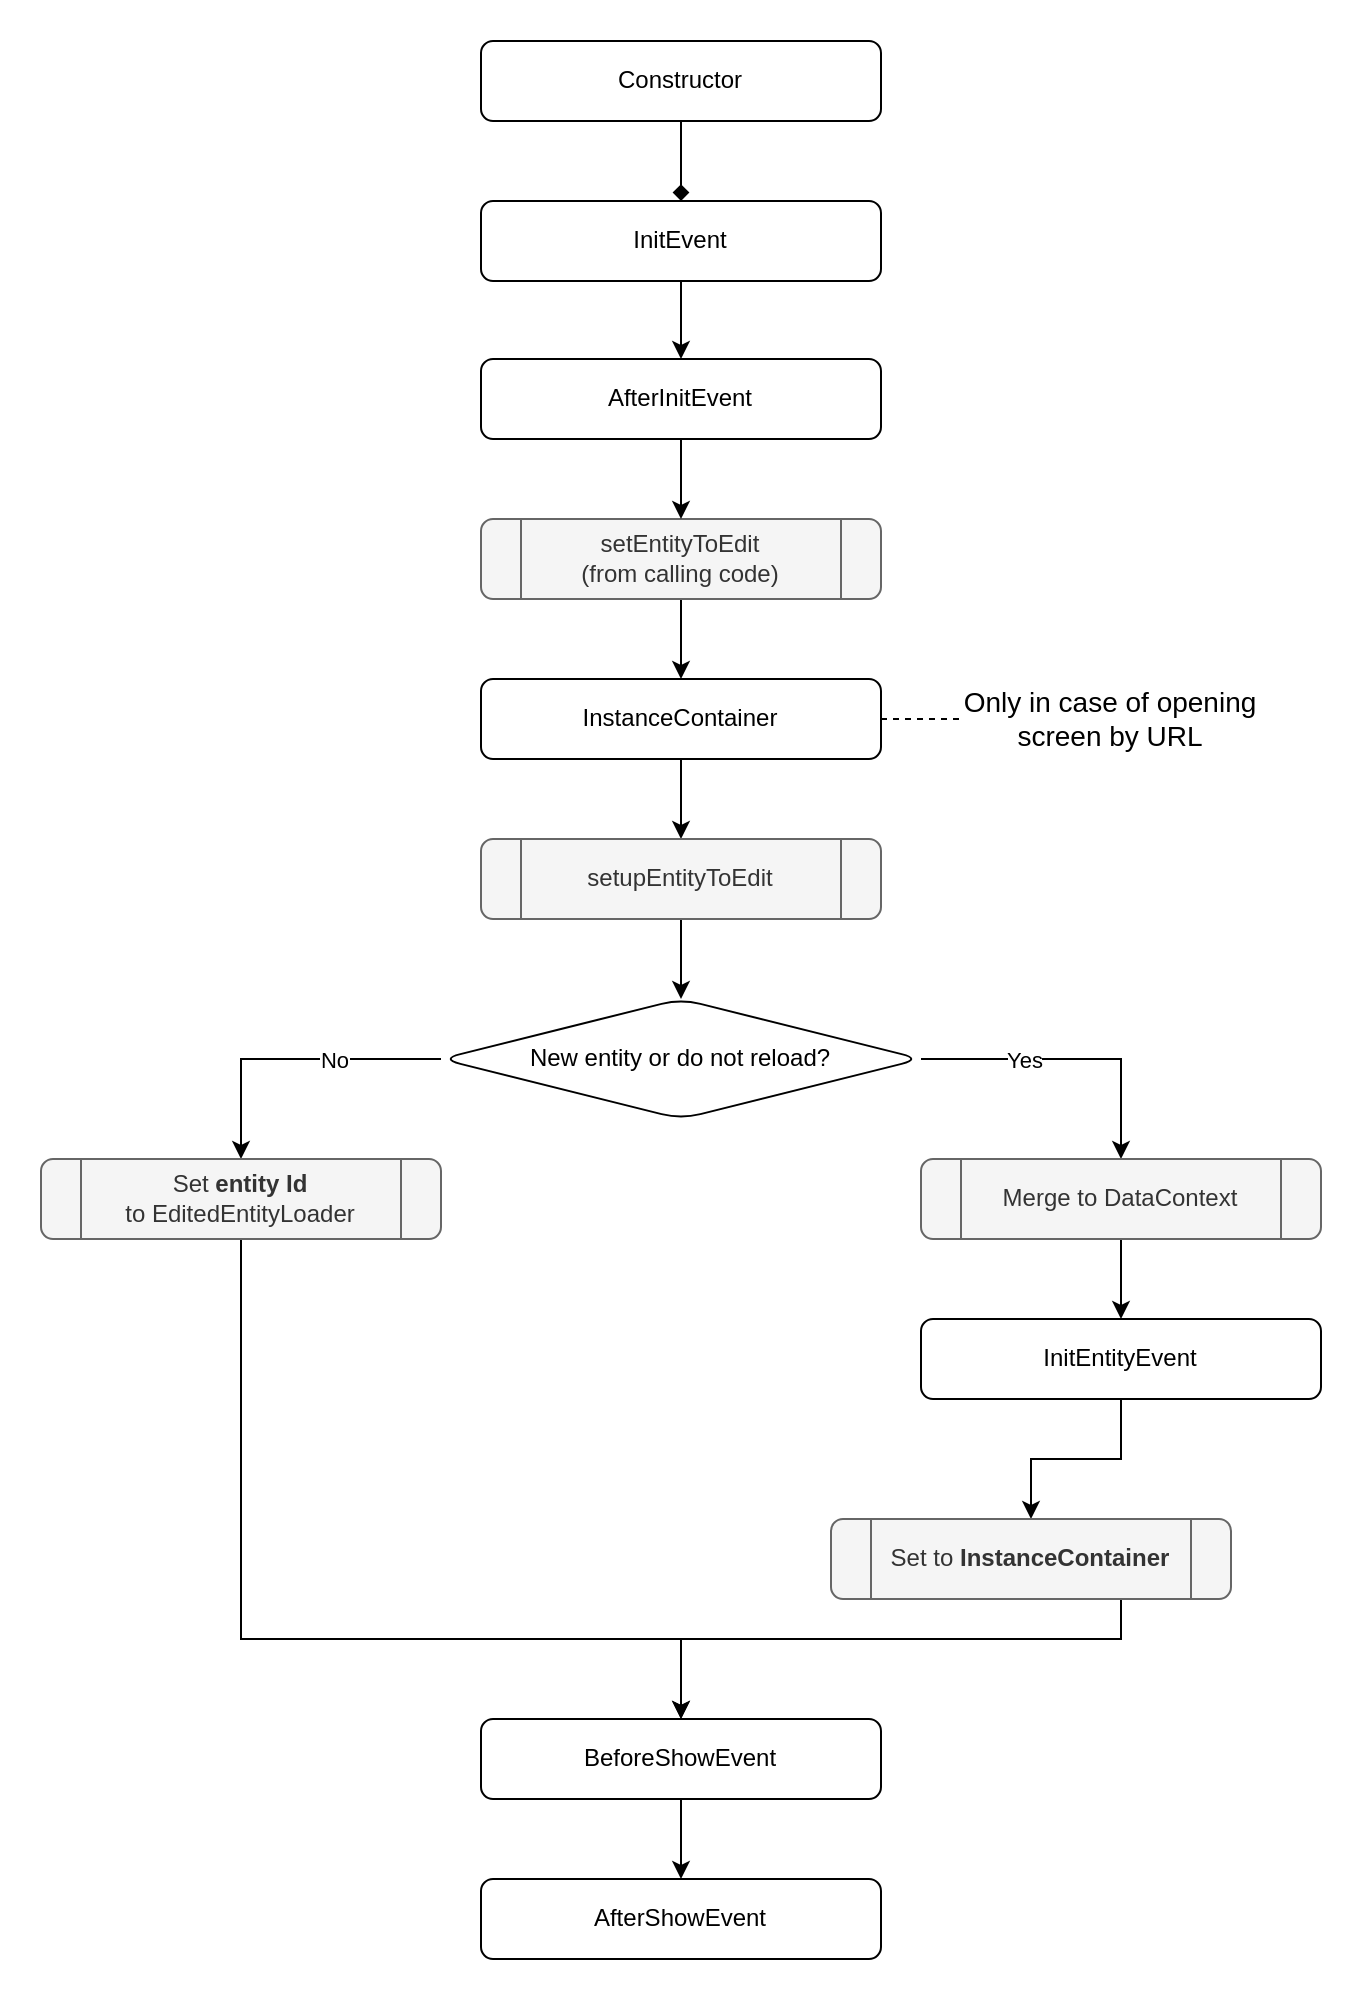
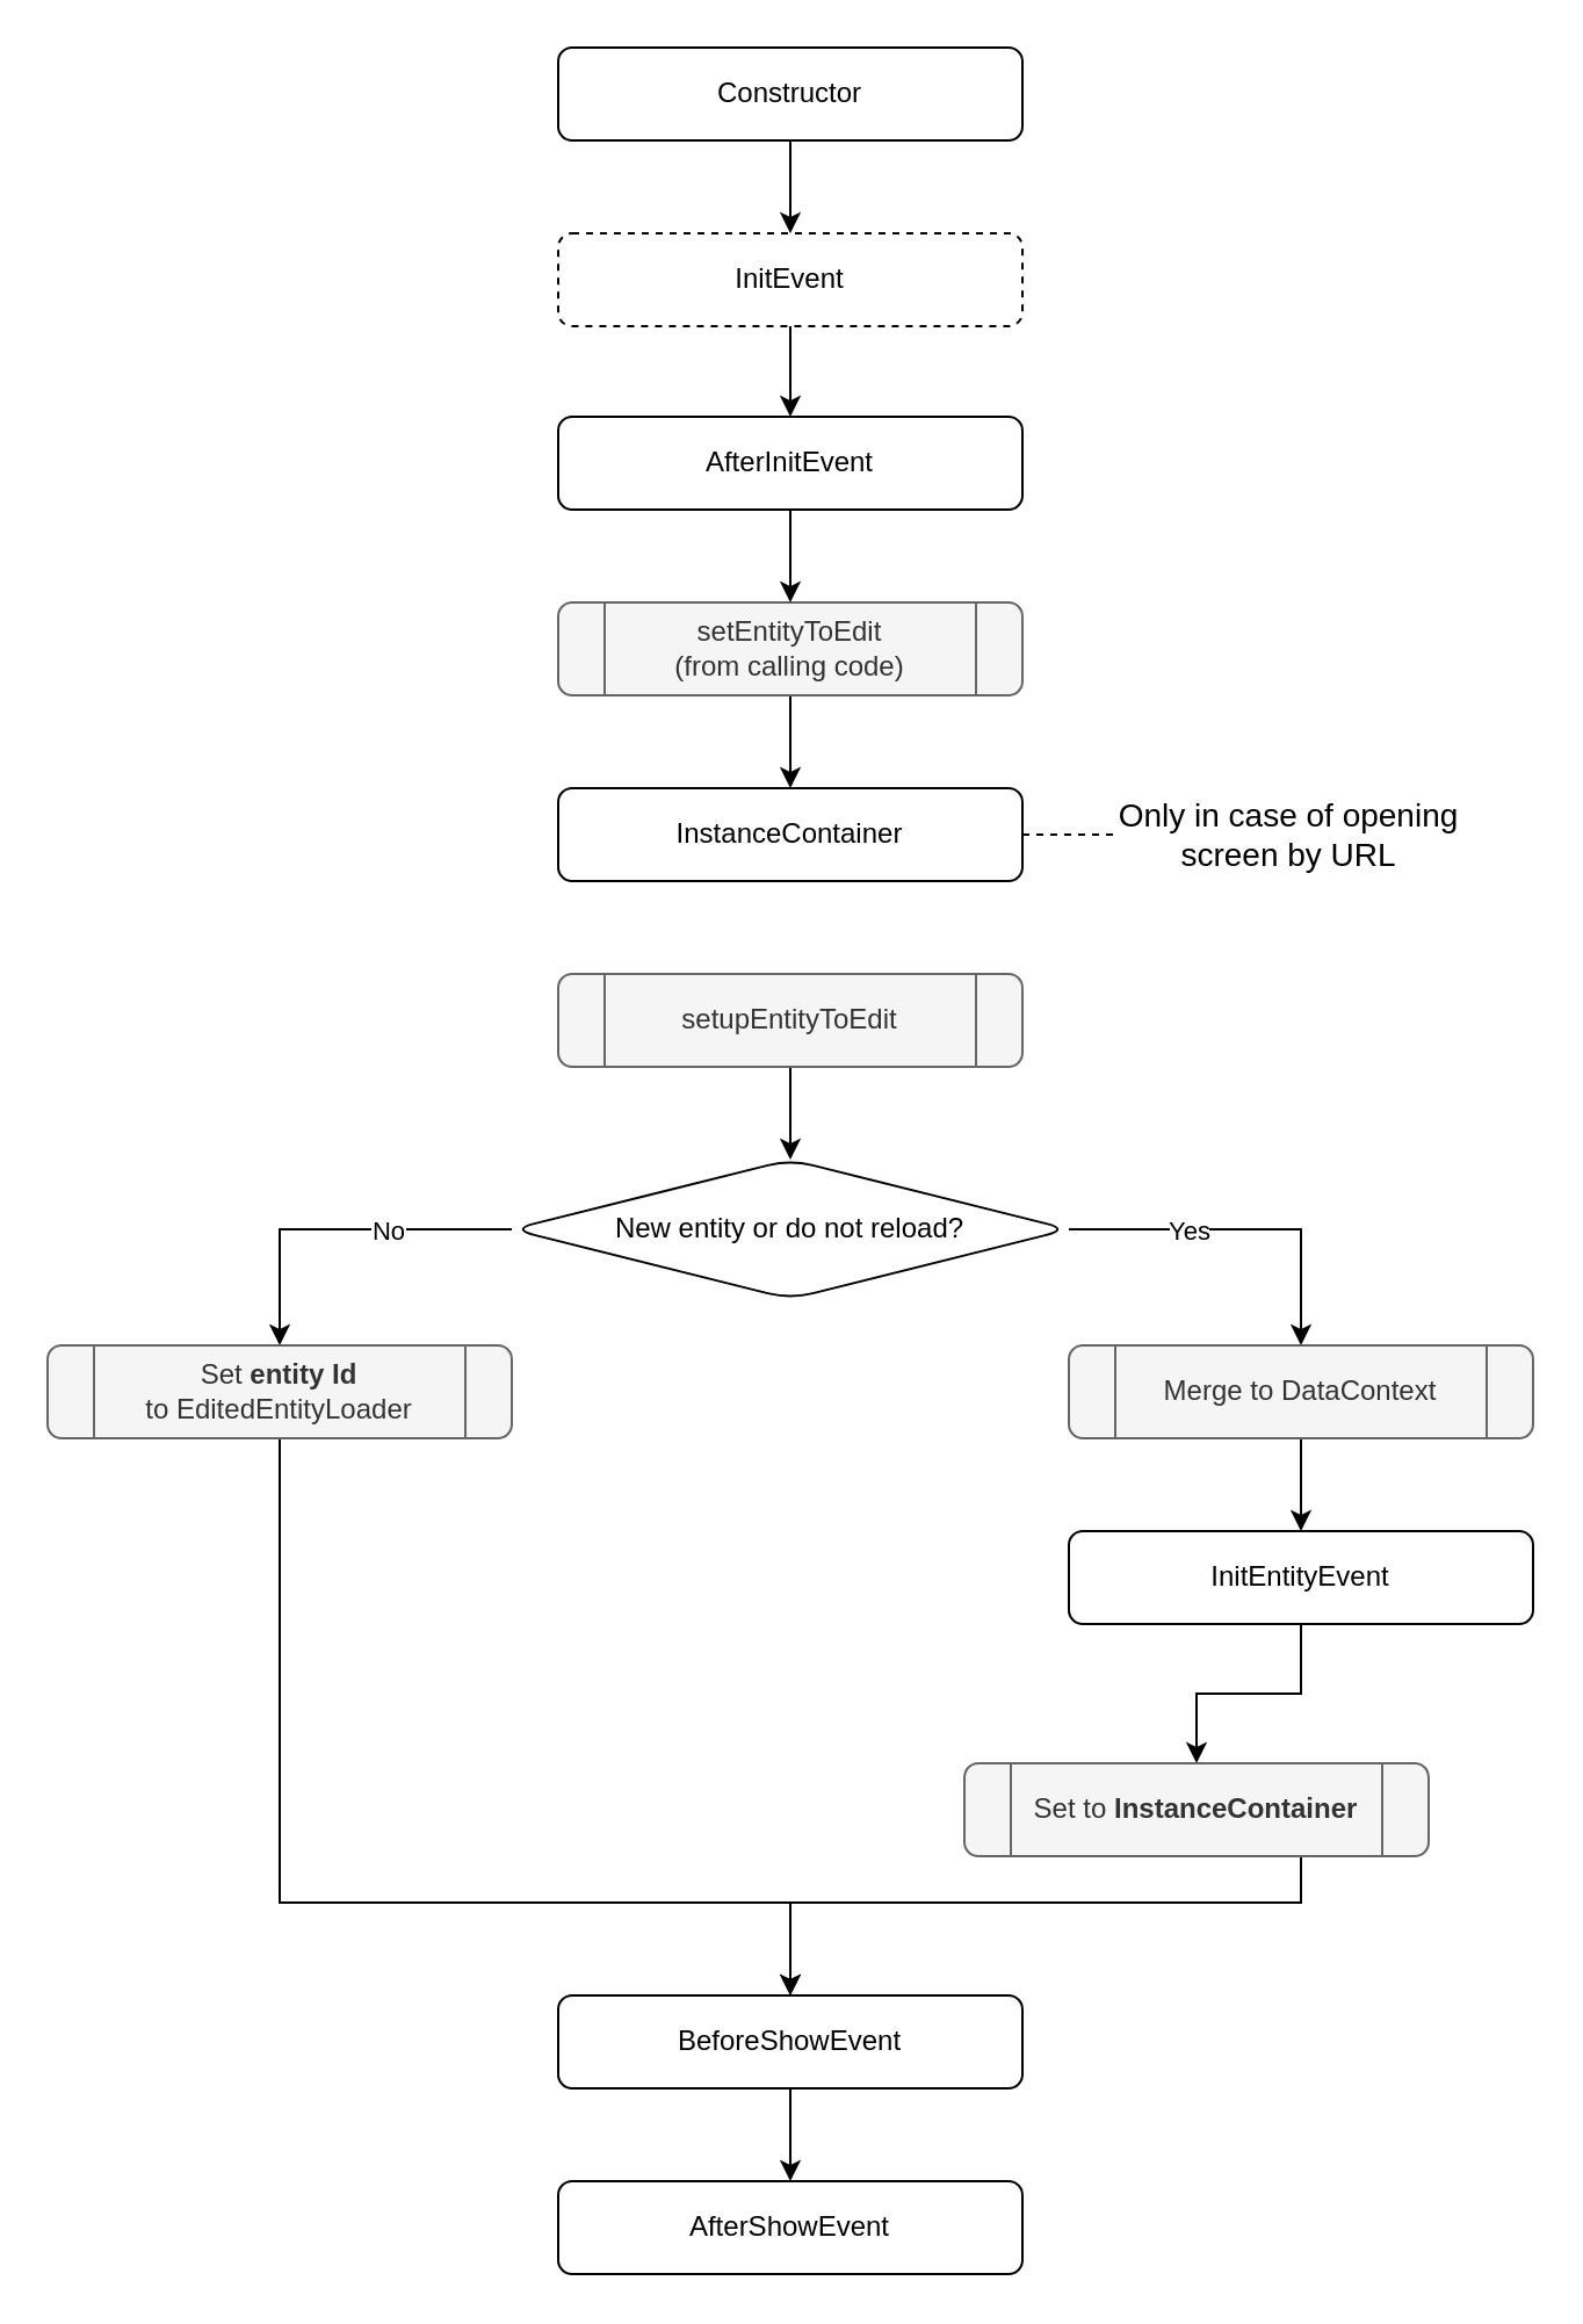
  <mxCell id="0" />
  <mxCell id="1" parent="0" />
- <mxCell id="2" value="" style="edgeStyle=orthogonalEdgeStyle;rounded=0;orthogonalLoop=1;jettySize=auto;html=1;endArrow=diamond;" parent="1" source="3" target="5" edge="1"><mxGeometry relative="1" as="geometry" /></mxCell>
+ <mxCell id="2" value="" style="edgeStyle=orthogonalEdgeStyle;rounded=0;orthogonalLoop=1;jettySize=auto;html=1;" parent="1" source="3" target="5" edge="1"><mxGeometry relative="1" as="geometry" /></mxCell>
  <mxCell id="3" value="Constructor" style="rounded=1;whiteSpace=wrap;html=1;fontSize=12;glass=0;strokeWidth=1;shadow=0;" parent="1" vertex="1"><mxGeometry x="240" y="20" width="200" height="40" as="geometry" /></mxCell>
  <mxCell id="4" style="edgeStyle=orthogonalEdgeStyle;rounded=0;orthogonalLoop=1;jettySize=auto;html=1;entryX=0.5;entryY=0;entryDx=0;entryDy=0;" edge="1" parent="1" source="5" target="25"><mxGeometry relative="1" as="geometry" /></mxCell>
- <mxCell id="5" value="InitEvent" style="rounded=1;whiteSpace=wrap;html=1;" parent="1" vertex="1"><mxGeometry x="240" y="100" width="200" height="40" as="geometry" /></mxCell>
+ <mxCell id="5" value="InitEvent" style="rounded=1;whiteSpace=wrap;html=1;dashed=1;" parent="1" vertex="1"><mxGeometry x="240" y="100" width="200" height="40" as="geometry" /></mxCell>
  <mxCell id="6" style="edgeStyle=orthogonalEdgeStyle;rounded=0;orthogonalLoop=1;jettySize=auto;html=1;entryX=0.5;entryY=0;entryDx=0;entryDy=0;" parent="1" source="7" target="8" edge="1"><mxGeometry relative="1" as="geometry" /></mxCell>
  <mxCell id="7" value="BeforeShowEvent" style="whiteSpace=wrap;html=1;rounded=1;" parent="1" vertex="1"><mxGeometry x="240" y="859" width="200" height="40" as="geometry" /></mxCell>
  <mxCell id="8" value="AfterShowEvent" style="whiteSpace=wrap;html=1;rounded=1;" parent="1" vertex="1"><mxGeometry x="240" y="939" width="200" height="40" as="geometry" /></mxCell>
  <mxCell id="9" style="edgeStyle=orthogonalEdgeStyle;rounded=0;orthogonalLoop=1;jettySize=auto;html=1;entryX=0.5;entryY=0;entryDx=0;entryDy=0;" edge="1" parent="1" source="10" target="27"><mxGeometry relative="1" as="geometry" /></mxCell>
  <mxCell id="10" value="setEntityToEdit&lt;div&gt;&lt;div&gt;(from calling code)&lt;/div&gt;&lt;/div&gt;" style="shape=process;whiteSpace=wrap;html=1;backgroundOutline=1;rounded=1;fillColor=#f5f5f5;strokeColor=#666666;fontColor=#333333;" parent="1" vertex="1"><mxGeometry x="240" y="259" width="200" height="40" as="geometry" /></mxCell>
  <mxCell id="11" style="edgeStyle=orthogonalEdgeStyle;rounded=0;orthogonalLoop=1;jettySize=auto;html=1;exitX=0;exitY=0.5;exitDx=0;exitDy=0;" parent="1" source="15" target="17" edge="1"><mxGeometry relative="1" as="geometry" /></mxCell>
  <mxCell id="12" value="No" style="edgeLabel;html=1;align=center;verticalAlign=middle;resizable=0;points=[];" parent="11" vertex="1" connectable="0"><mxGeometry x="-0.307" y="2" relative="1" as="geometry"><mxPoint x="-2" y="-2" as="offset" /></mxGeometry></mxCell>
  <mxCell id="13" style="edgeStyle=orthogonalEdgeStyle;rounded=0;orthogonalLoop=1;jettySize=auto;html=1;entryX=0.5;entryY=0;entryDx=0;entryDy=0;exitX=1;exitY=0.5;exitDx=0;exitDy=0;" edge="1" parent="1" source="15" target="19"><mxGeometry relative="1" as="geometry" /></mxCell>
  <mxCell id="14" value="Yes" style="edgeLabel;html=1;align=center;verticalAlign=middle;resizable=0;points=[];" vertex="1" connectable="0" parent="13"><mxGeometry x="-0.32" relative="1" as="geometry"><mxPoint as="offset" /></mxGeometry></mxCell>
  <mxCell id="15" value="New entity or do not reload?" style="rhombus;whiteSpace=wrap;html=1;rounded=1;" parent="1" vertex="1"><mxGeometry x="220" y="499" width="240" height="60" as="geometry" /></mxCell>
  <mxCell id="16" style="edgeStyle=orthogonalEdgeStyle;rounded=0;orthogonalLoop=1;jettySize=auto;html=1;entryX=0.5;entryY=0;entryDx=0;entryDy=0;" edge="1" parent="1" source="17" target="7"><mxGeometry relative="1" as="geometry"><Array as="points"><mxPoint x="120" y="819" /><mxPoint x="340" y="819" /></Array></mxGeometry></mxCell>
  <mxCell id="17" value="Set &lt;b&gt;entity Id&lt;/b&gt; to&amp;nbsp;EditedEntityLoader" style="shape=process;whiteSpace=wrap;html=1;backgroundOutline=1;rounded=1;fillColor=#f5f5f5;strokeColor=#666666;fontColor=#333333;" parent="1" vertex="1"><mxGeometry x="20" y="579" width="200" height="40" as="geometry" /></mxCell>
  <mxCell id="18" style="edgeStyle=orthogonalEdgeStyle;rounded=0;orthogonalLoop=1;jettySize=auto;html=1;entryX=0.5;entryY=0;entryDx=0;entryDy=0;" edge="1" parent="1" source="19" target="21"><mxGeometry relative="1" as="geometry" /></mxCell>
  <mxCell id="19" value="Merge to DataContext" style="shape=process;whiteSpace=wrap;html=1;backgroundOutline=1;rounded=1;fillColor=#f5f5f5;fontColor=#333333;strokeColor=#666666;" parent="1" vertex="1"><mxGeometry x="460" y="579" width="200" height="40" as="geometry" /></mxCell>
  <mxCell id="20" value="" style="edgeStyle=orthogonalEdgeStyle;rounded=0;orthogonalLoop=1;jettySize=auto;html=1;" parent="1" source="21" target="23" edge="1"><mxGeometry relative="1" as="geometry" /></mxCell>
  <mxCell id="21" value="InitEntityEvent" style="whiteSpace=wrap;html=1;rounded=1;" parent="1" vertex="1"><mxGeometry x="460" y="659" width="200" height="40" as="geometry" /></mxCell>
  <mxCell id="22" style="edgeStyle=orthogonalEdgeStyle;rounded=0;orthogonalLoop=1;jettySize=auto;html=1;" edge="1" parent="1" source="23" target="7"><mxGeometry relative="1" as="geometry"><Array as="points"><mxPoint x="560" y="819" /><mxPoint x="340" y="819" /></Array></mxGeometry></mxCell>
  <mxCell id="23" value="Set to&amp;nbsp;&lt;b&gt;InstanceContainer&lt;/b&gt;" style="shape=process;whiteSpace=wrap;html=1;backgroundOutline=1;rounded=1;fillColor=#f5f5f5;strokeColor=#666666;fontColor=#333333;" parent="1" vertex="1"><mxGeometry x="415" y="759" width="200" height="40" as="geometry" /></mxCell>
  <mxCell id="24" style="edgeStyle=orthogonalEdgeStyle;rounded=0;orthogonalLoop=1;jettySize=auto;html=1;entryX=0.5;entryY=0;entryDx=0;entryDy=0;" edge="1" parent="1" source="25" target="10"><mxGeometry relative="1" as="geometry" /></mxCell>
  <mxCell id="25" value="AfterInitEvent" style="rounded=1;whiteSpace=wrap;html=1;" vertex="1" parent="1"><mxGeometry x="240" y="179" width="200" height="40" as="geometry" /></mxCell>
- <mxCell id="26" style="edgeStyle=orthogonalEdgeStyle;rounded=0;orthogonalLoop=1;jettySize=auto;html=1;entryX=0.5;entryY=0;entryDx=0;entryDy=0;" edge="1" parent="1" source="27" target="29"><mxGeometry relative="1" as="geometry" /></mxCell>
  <mxCell id="27" value="InstanceContainer" style="rounded=1;whiteSpace=wrap;html=1;" vertex="1" parent="1"><mxGeometry x="240" y="339" width="200" height="40" as="geometry" /></mxCell>
  <mxCell id="28" style="edgeStyle=orthogonalEdgeStyle;rounded=0;orthogonalLoop=1;jettySize=auto;html=1;entryX=0.5;entryY=0;entryDx=0;entryDy=0;" edge="1" parent="1" source="29" target="15"><mxGeometry relative="1" as="geometry" /></mxCell>
  <mxCell id="29" value="setupEntityToEdit" style="shape=process;whiteSpace=wrap;html=1;backgroundOutline=1;rounded=1;fillColor=#f5f5f5;strokeColor=#666666;fontColor=#333333;" vertex="1" parent="1"><mxGeometry x="240" y="419" width="200" height="40" as="geometry" /></mxCell>
  <mxCell id="30" value="" style="endArrow=none;dashed=1;html=1;rounded=0;exitX=1;exitY=0.5;exitDx=0;exitDy=0;entryX=0;entryY=0.5;entryDx=0;entryDy=0;" edge="1" parent="1" target="31" source="27"><mxGeometry width="50" height="50" relative="1" as="geometry"><mxPoint x="475" y="359" as="sourcePoint" /><mxPoint x="565" y="368" as="targetPoint" /></mxGeometry></mxCell>
  <mxCell id="31" value="Only in case of opening screen by URL" style="text;html=1;align=center;verticalAlign=middle;whiteSpace=wrap;rounded=0;fontSize=14;" vertex="1" parent="1"><mxGeometry x="480" y="327" width="150" height="64" as="geometry" /></mxCell>
